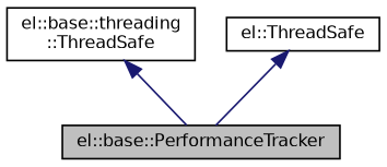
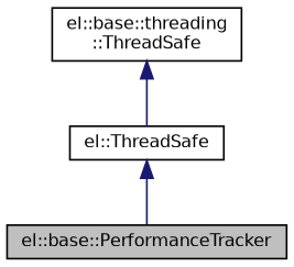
  digraph {
    node [color=black fillcolor=white fontname=Helvetica fontsize=10 shape=record style=filled]
    edge [color=midnightblue dir=back fontname=Helvetica fontsize=10 labelfontname=Helvetica labelfontsize=10 style=solid]
    n1 [fillcolor=grey75 fontcolor=black height=0.2 label="el::base::PerformanceTracker" width=0.4]
    n2 [height=0.2 label="el::base::threading\l::ThreadSafe" width=0.4]
    n3 [height=0.2 label="el::ThreadSafe" width=0.4]
-   n2 -> n1
+   n2 -> n3
    n3 -> n1
  }
